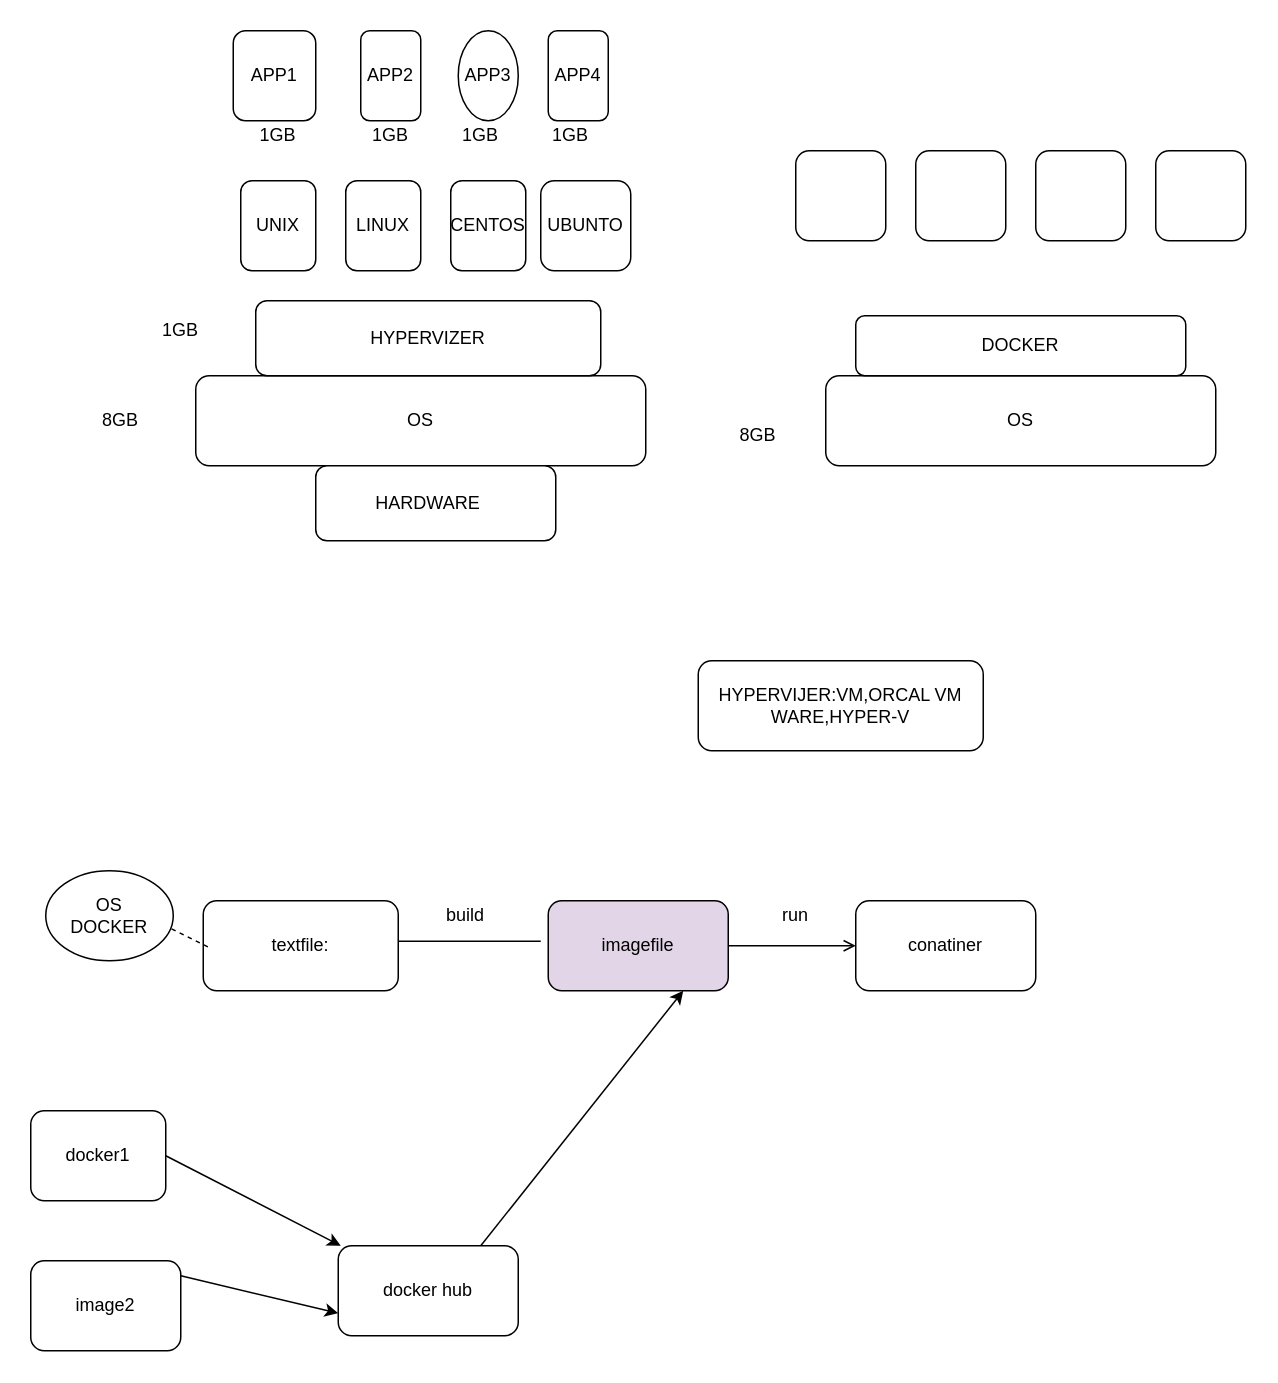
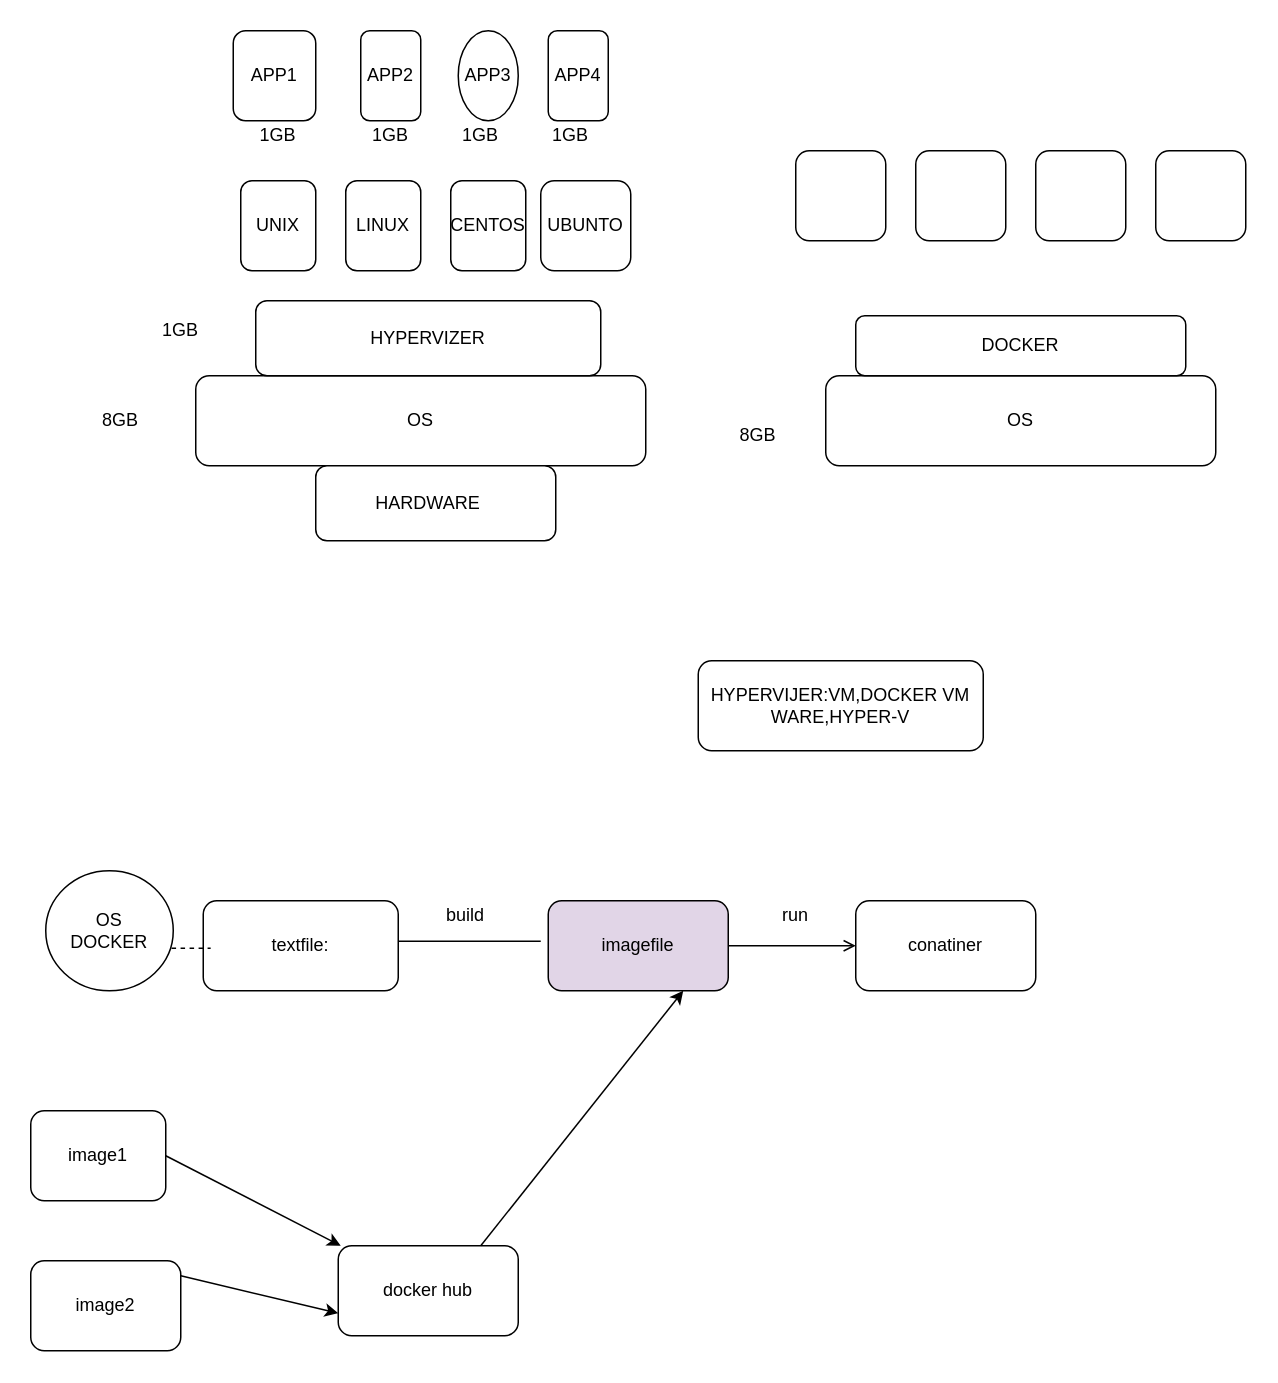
  <mxCell id="0" />
  <mxCell id="1" parent="0" />
  <mxCell id="2" value="OS" style="rounded=1;whiteSpace=wrap;html=1;" vertex="1" parent="1"><mxGeometry x="130" y="250" width="300" height="60" as="geometry" /></mxCell>
  <mxCell id="3" value="HYPERVIZER" style="rounded=1;whiteSpace=wrap;html=1;" vertex="1" parent="1"><mxGeometry x="170" y="200" width="230" height="50" as="geometry" /></mxCell>
- <mxCell id="4" value="HYPERVIJER:VM,ORCAL VM WARE,HYPER-V" style="rounded=1;whiteSpace=wrap;html=1;" vertex="1" parent="1"><mxGeometry x="465" y="440" width="190" height="60" as="geometry" /></mxCell>
+ <mxCell id="4" value="HYPERVIJER:VM,DOCKER VM WARE,HYPER-V" style="rounded=1;whiteSpace=wrap;html=1;" vertex="1" parent="1"><mxGeometry x="465" y="440" width="190" height="60" as="geometry" /></mxCell>
  <mxCell id="5" value="UNIX" style="rounded=1;whiteSpace=wrap;html=1;" vertex="1" parent="1"><mxGeometry x="160" y="120" width="50" height="60" as="geometry" /></mxCell>
  <mxCell id="6" value="LINUX" style="rounded=1;whiteSpace=wrap;html=1;" vertex="1" parent="1"><mxGeometry x="230" y="120" width="50" height="60" as="geometry" /></mxCell>
  <mxCell id="7" value="CENTOS" style="rounded=1;whiteSpace=wrap;html=1;" vertex="1" parent="1"><mxGeometry x="300" y="120" width="50" height="60" as="geometry" /></mxCell>
  <mxCell id="8" value="UBUNTO" style="rounded=1;whiteSpace=wrap;html=1;" vertex="1" parent="1"><mxGeometry x="360" y="120" width="60" height="60" as="geometry" /></mxCell>
  <mxCell id="9" value="" style="rounded=1;whiteSpace=wrap;html=1;" vertex="1" parent="1"><mxGeometry x="210" y="310" width="160" height="50" as="geometry" /></mxCell>
  <mxCell id="10" value="HARDWARE" style="text;html=1;strokeColor=none;fillColor=none;align=center;verticalAlign=middle;whiteSpace=wrap;rounded=0;" vertex="1" parent="1"><mxGeometry x="265" y="325" width="40" height="20" as="geometry" /></mxCell>
  <mxCell id="11" value="8GB" style="text;html=1;strokeColor=none;fillColor=none;align=center;verticalAlign=middle;whiteSpace=wrap;rounded=0;" vertex="1" parent="1"><mxGeometry x="60" y="270" width="40" height="20" as="geometry" /></mxCell>
  <mxCell id="12" value="1GB" style="text;html=1;strokeColor=none;fillColor=none;align=center;verticalAlign=middle;whiteSpace=wrap;rounded=0;" vertex="1" parent="1"><mxGeometry x="165" y="80" width="40" height="20" as="geometry" /></mxCell>
  <mxCell id="13" value="1GB" style="text;html=1;strokeColor=none;fillColor=none;align=center;verticalAlign=middle;whiteSpace=wrap;rounded=0;" vertex="1" parent="1"><mxGeometry x="240" y="80" width="40" height="20" as="geometry" /></mxCell>
  <mxCell id="14" value="1GB" style="text;html=1;strokeColor=none;fillColor=none;align=center;verticalAlign=middle;whiteSpace=wrap;rounded=0;" vertex="1" parent="1"><mxGeometry x="300" y="80" width="40" height="20" as="geometry" /></mxCell>
  <mxCell id="15" value="1GB" style="text;html=1;strokeColor=none;fillColor=none;align=center;verticalAlign=middle;whiteSpace=wrap;rounded=0;" vertex="1" parent="1"><mxGeometry x="360" y="80" width="40" height="20" as="geometry" /></mxCell>
  <mxCell id="16" value="OS" style="rounded=1;whiteSpace=wrap;html=1;" vertex="1" parent="1"><mxGeometry x="550" y="250" width="260" height="60" as="geometry" /></mxCell>
  <mxCell id="17" value="DOCKER" style="rounded=1;whiteSpace=wrap;html=1;" vertex="1" parent="1"><mxGeometry x="570" y="210" width="220" height="40" as="geometry" /></mxCell>
  <mxCell id="18" value="APP1" style="rounded=1;whiteSpace=wrap;html=1;" vertex="1" parent="1"><mxGeometry x="155" y="20" width="55" height="60" as="geometry" /></mxCell>
  <mxCell id="19" value="APP2" style="rounded=1;whiteSpace=wrap;html=1;" vertex="1" parent="1"><mxGeometry x="240" y="20" width="40" height="60" as="geometry" /></mxCell>
  <mxCell id="20" value="APP3" style="ellipse;whiteSpace=wrap;html=1;" vertex="1" parent="1"><mxGeometry x="305" y="20" width="40" height="60" as="geometry" /></mxCell>
  <mxCell id="21" value="APP4" style="rounded=1;whiteSpace=wrap;html=1;" vertex="1" parent="1"><mxGeometry x="365" y="20" width="40" height="60" as="geometry" /></mxCell>
  <mxCell id="22" value="" style="rounded=1;whiteSpace=wrap;html=1;" vertex="1" parent="1"><mxGeometry x="530" y="100" width="60" height="60" as="geometry" /></mxCell>
  <mxCell id="23" value="" style="rounded=1;whiteSpace=wrap;html=1;" vertex="1" parent="1"><mxGeometry x="610" y="100" width="60" height="60" as="geometry" /></mxCell>
  <mxCell id="24" value="" style="rounded=1;whiteSpace=wrap;html=1;" vertex="1" parent="1"><mxGeometry x="690" y="100" width="60" height="60" as="geometry" /></mxCell>
  <mxCell id="25" value="" style="rounded=1;whiteSpace=wrap;html=1;" vertex="1" parent="1"><mxGeometry x="770" y="100" width="60" height="60" as="geometry" /></mxCell>
  <mxCell id="26" value="textfile:" style="rounded=1;whiteSpace=wrap;html=1;" vertex="1" parent="1"><mxGeometry x="135" y="600" width="130" height="60" as="geometry" /></mxCell>
  <mxCell id="27" value="imagefile" style="rounded=1;whiteSpace=wrap;html=1;fillColor=#e1d5e7;" vertex="1" parent="1"><mxGeometry x="365" y="600" width="120" height="60" as="geometry" /></mxCell>
  <mxCell id="28" value="" style="endArrow=none;html=1;" edge="1" parent="1"><mxGeometry width="50" height="50" relative="1" as="geometry"><mxPoint x="265" y="627" as="sourcePoint" /><mxPoint x="360" y="627" as="targetPoint" /></mxGeometry></mxCell>
  <mxCell id="29" value="build" style="text;html=1;strokeColor=none;fillColor=none;align=center;verticalAlign=middle;whiteSpace=wrap;rounded=0;" vertex="1" parent="1"><mxGeometry x="290" y="600" width="40" height="20" as="geometry" /></mxCell>
  <mxCell id="30" value="conatiner" style="rounded=1;whiteSpace=wrap;html=1;" vertex="1" parent="1"><mxGeometry x="570" y="600" width="120" height="60" as="geometry" /></mxCell>
  <mxCell id="31" value="" style="endArrow=open;html=1;entryX=0;entryY=0.5;entryDx=0;entryDy=0;" edge="1" parent="1" source="27" target="30"><mxGeometry width="50" height="50" relative="1" as="geometry"><mxPoint x="485" y="680" as="sourcePoint" /><mxPoint x="555.711" y="630" as="targetPoint" /></mxGeometry></mxCell>
  <mxCell id="32" value="run" style="text;html=1;strokeColor=none;fillColor=none;align=center;verticalAlign=middle;whiteSpace=wrap;rounded=0;" vertex="1" parent="1"><mxGeometry x="510" y="600" width="40" height="20" as="geometry" /></mxCell>
- <mxCell id="33" value="OS&lt;br&gt;DOCKER" style="ellipse;whiteSpace=wrap;html=1;" vertex="1" parent="1"><mxGeometry x="30" y="580" width="85" height="60" as="geometry" /></mxCell>
+ <mxCell id="33" value="OS&lt;br&gt;DOCKER" style="ellipse;whiteSpace=wrap;html=1;" vertex="1" parent="1"><mxGeometry x="30" y="580" width="85" height="80" as="geometry" /></mxCell>
  <mxCell id="34" value="" style="endArrow=none;html=1;exitX=0.987;exitY=0.646;exitDx=0;exitDy=0;exitPerimeter=0;entryX=0.038;entryY=0.528;entryDx=0;entryDy=0;entryPerimeter=0;dashed=1;" edge="1" parent="1" source="33" target="26"><mxGeometry width="50" height="50" relative="1" as="geometry"><mxPoint x="110" y="670" as="sourcePoint" /><mxPoint x="160" y="620" as="targetPoint" /></mxGeometry></mxCell>
  <mxCell id="35" value="1GB" style="text;html=1;strokeColor=none;fillColor=none;align=center;verticalAlign=middle;whiteSpace=wrap;rounded=0;" vertex="1" parent="1"><mxGeometry x="100" y="210" width="40" height="20" as="geometry" /></mxCell>
  <mxCell id="36" value="8GB" style="text;html=1;strokeColor=none;fillColor=none;align=center;verticalAlign=middle;whiteSpace=wrap;rounded=0;" vertex="1" parent="1"><mxGeometry x="485" y="280" width="40" height="20" as="geometry" /></mxCell>
  <mxCell id="37" value="docker hub" style="rounded=1;whiteSpace=wrap;html=1;" vertex="1" parent="1"><mxGeometry x="225" y="830" width="120" height="60" as="geometry" /></mxCell>
- <mxCell id="38" value="docker1" style="rounded=1;whiteSpace=wrap;html=1;" vertex="1" parent="1"><mxGeometry x="20" y="740" width="90" height="60" as="geometry" /></mxCell>
+ <mxCell id="38" value="image1" style="rounded=1;whiteSpace=wrap;html=1;" vertex="1" parent="1"><mxGeometry x="20" y="740" width="90" height="60" as="geometry" /></mxCell>
  <mxCell id="39" value="image2" style="rounded=1;whiteSpace=wrap;html=1;" vertex="1" parent="1"><mxGeometry x="20" y="840" width="100" height="60" as="geometry" /></mxCell>
  <mxCell id="40" value="" style="endArrow=classic;html=1;exitX=1;exitY=0.5;exitDx=0;exitDy=0;" edge="1" parent="1" source="38" target="37"><mxGeometry width="50" height="50" relative="1" as="geometry"><mxPoint x="110" y="830" as="sourcePoint" /><mxPoint x="160" y="780" as="targetPoint" /></mxGeometry></mxCell>
  <mxCell id="41" value="" style="endArrow=classic;html=1;exitX=1;exitY=0.5;exitDx=0;exitDy=0;entryX=0;entryY=0.75;entryDx=0;entryDy=0;" edge="1" parent="1" target="37"><mxGeometry width="50" height="50" relative="1" as="geometry"><mxPoint x="120" y="850" as="sourcePoint" /><mxPoint x="240" y="910" as="targetPoint" /></mxGeometry></mxCell>
  <mxCell id="42" value="" style="endArrow=classic;html=1;entryX=0.75;entryY=1;entryDx=0;entryDy=0;" edge="1" parent="1" target="27"><mxGeometry width="50" height="50" relative="1" as="geometry"><mxPoint x="320" y="830" as="sourcePoint" /><mxPoint x="370" y="780" as="targetPoint" /></mxGeometry></mxCell>
